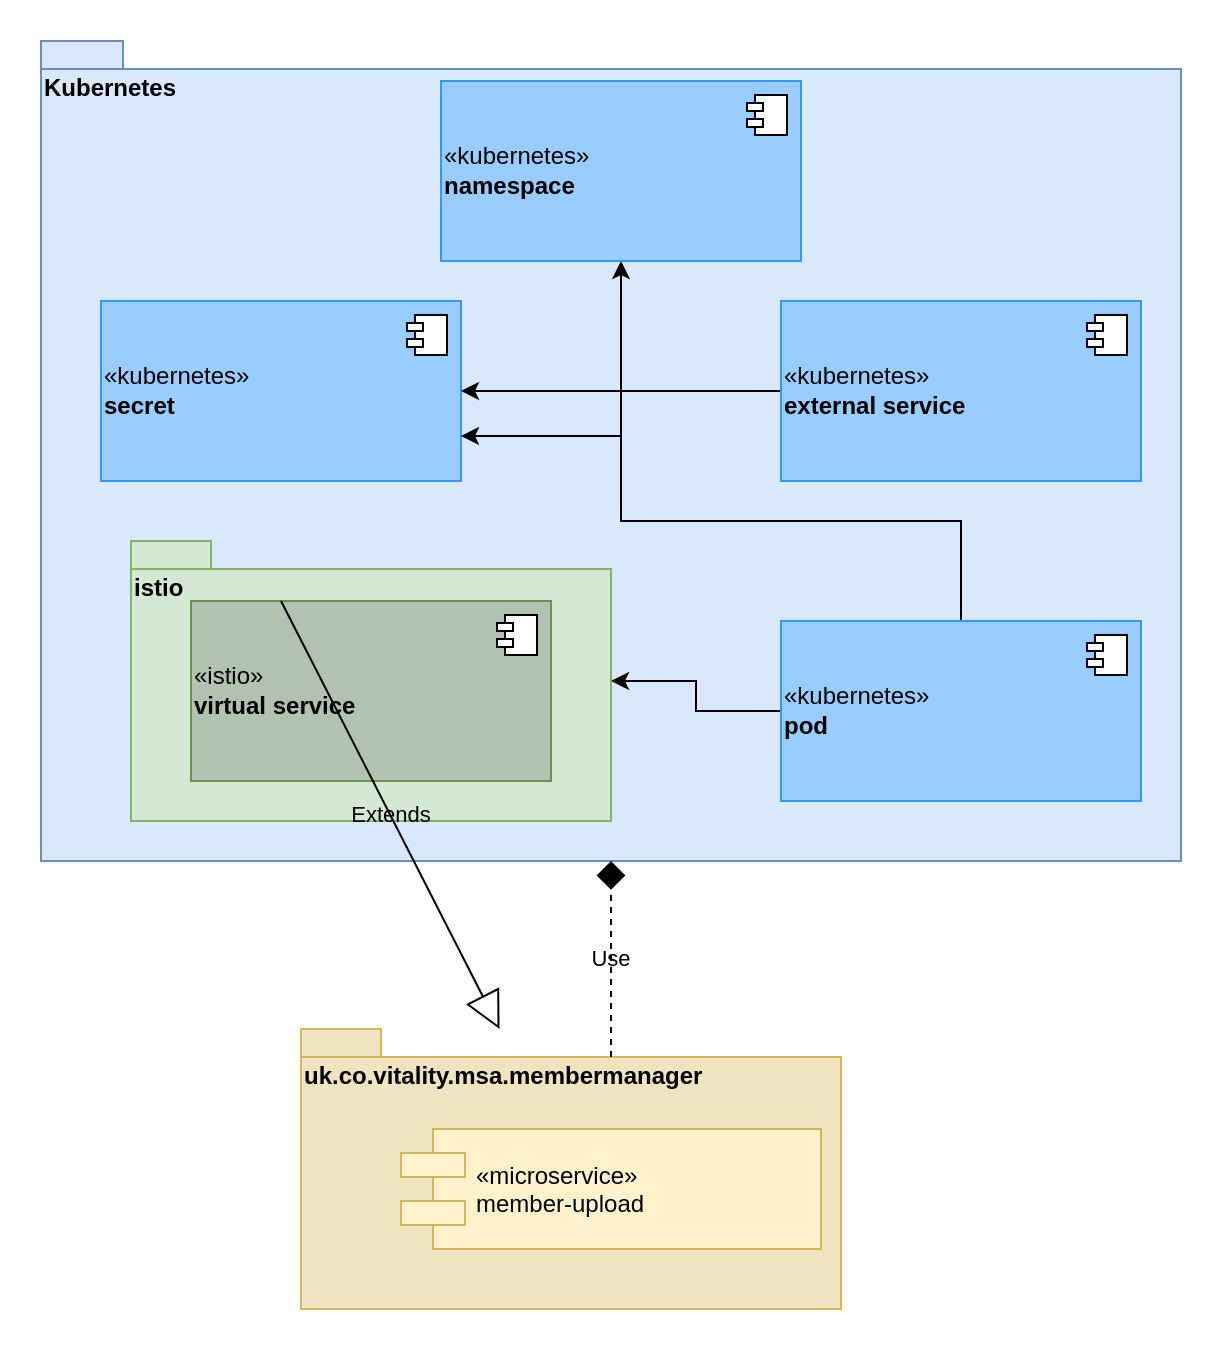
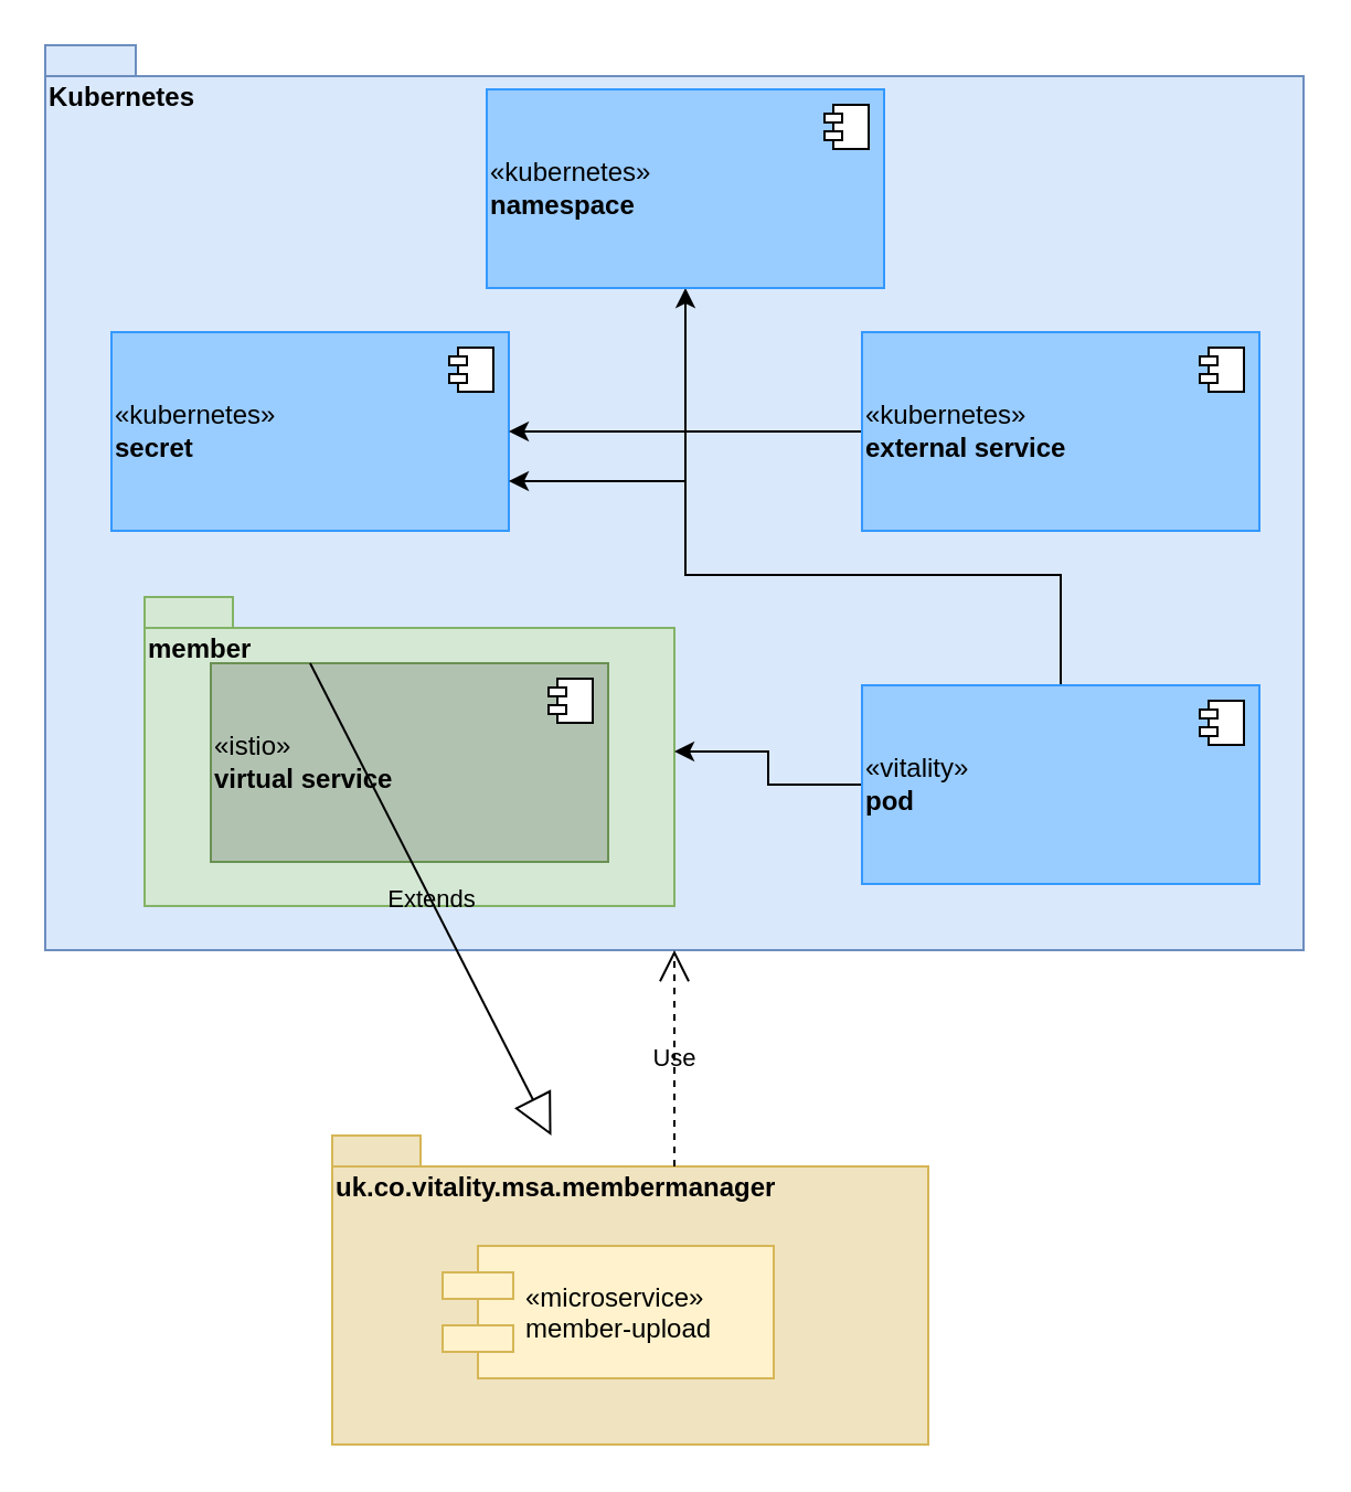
  <mxCell id="0" />
  <mxCell id="1" parent="0" />
  <mxCell id="2" value="Kubernetes" style="shape=folder;fontStyle=1;spacingTop=10;tabWidth=40;tabHeight=14;tabPosition=left;html=1;align=left;verticalAlign=top;fillColor=#dae8fc;strokeColor=#6c8ebf;" vertex="1" parent="1"><mxGeometry x="20" y="20" width="570" height="410" as="geometry" /></mxCell>
  <mxCell id="3" value="«kubernetes»&lt;br&gt;&lt;b&gt;secret&lt;/b&gt;" style="html=1;align=left;fillColor=#99CCFF;strokeColor=#3399FF;" vertex="1" parent="1"><mxGeometry x="50" y="150" width="180" height="90" as="geometry" /></mxCell>
  <mxCell id="4" value="" style="shape=component;jettyWidth=8;jettyHeight=4;" vertex="1" parent="3"><mxGeometry x="1" width="20" height="20" relative="1" as="geometry"><mxPoint x="-27" y="7" as="offset" /></mxGeometry></mxCell>
  <mxCell id="5" style="edgeStyle=orthogonalEdgeStyle;rounded=0;orthogonalLoop=1;jettySize=auto;html=1;" edge="1" parent="1" source="6" target="3"><mxGeometry relative="1" as="geometry" /></mxCell>
  <mxCell id="6" value="«kubernetes»&lt;br&gt;&lt;b&gt;external service&lt;/b&gt;" style="html=1;align=left;fillColor=#99CCFF;strokeColor=#3399FF;" vertex="1" parent="1"><mxGeometry x="390" y="150" width="180" height="90" as="geometry" /></mxCell>
  <mxCell id="7" value="" style="shape=component;jettyWidth=8;jettyHeight=4;" vertex="1" parent="6"><mxGeometry x="1" width="20" height="20" relative="1" as="geometry"><mxPoint x="-27" y="7" as="offset" /></mxGeometry></mxCell>
- <mxCell id="8" value="istio" style="shape=folder;fontStyle=1;spacingTop=10;tabWidth=40;tabHeight=14;tabPosition=left;html=1;align=left;verticalAlign=top;fillColor=#d5e8d4;strokeColor=#82b366;" vertex="1" parent="1"><mxGeometry x="65" y="270" width="240" height="140" as="geometry" /></mxCell>
+ <mxCell id="8" value="member" style="shape=folder;fontStyle=1;spacingTop=10;tabWidth=40;tabHeight=14;tabPosition=left;html=1;align=left;verticalAlign=top;fillColor=#d5e8d4;strokeColor=#82b366;" vertex="1" parent="1"><mxGeometry x="65" y="270" width="240" height="140" as="geometry" /></mxCell>
  <mxCell id="9" value="«istio»&lt;br&gt;&lt;b&gt;virtual service&lt;/b&gt;" style="html=1;align=left;fillColor=#B2C2B1;strokeColor=#6A9153;" vertex="1" parent="1"><mxGeometry x="95" y="300" width="180" height="90" as="geometry" /></mxCell>
  <mxCell id="10" value="" style="shape=component;jettyWidth=8;jettyHeight=4;" vertex="1" parent="9"><mxGeometry x="1" width="20" height="20" relative="1" as="geometry"><mxPoint x="-27" y="7" as="offset" /></mxGeometry></mxCell>
  <mxCell id="11" value="Extends" style="endArrow=block;endSize=16;endFill=0;html=1;exitX=0.25;exitY=0;exitDx=0;exitDy=0;labelBackgroundColor=none;" edge="1" parent="1" source="9" target="17"><mxGeometry width="160" relative="1" as="geometry"><mxPoint x="20" y="470" as="sourcePoint" /><mxPoint x="180" y="470" as="targetPoint" /></mxGeometry></mxCell>
  <mxCell id="12" style="edgeStyle=orthogonalEdgeStyle;rounded=0;orthogonalLoop=1;jettySize=auto;html=1;labelBackgroundColor=none;" edge="1" parent="1" source="15" target="8"><mxGeometry relative="1" as="geometry" /></mxCell>
  <mxCell id="13" style="edgeStyle=orthogonalEdgeStyle;rounded=0;orthogonalLoop=1;jettySize=auto;html=1;entryX=1;entryY=0.75;entryDx=0;entryDy=0;labelBackgroundColor=none;" edge="1" parent="1" source="15" target="3"><mxGeometry relative="1" as="geometry"><Array as="points"><mxPoint x="480" y="260" /><mxPoint x="310" y="260" /><mxPoint x="310" y="218" /></Array></mxGeometry></mxCell>
  <mxCell id="14" style="edgeStyle=orthogonalEdgeStyle;rounded=0;orthogonalLoop=1;jettySize=auto;html=1;entryX=0.5;entryY=1;entryDx=0;entryDy=0;labelBackgroundColor=none;" edge="1" parent="1" source="15" target="19"><mxGeometry relative="1" as="geometry"><Array as="points"><mxPoint x="480" y="260" /><mxPoint x="310" y="260" /></Array></mxGeometry></mxCell>
- <mxCell id="15" value="«kubernetes»&lt;br&gt;&lt;b&gt;pod&lt;/b&gt;" style="html=1;align=left;fillColor=#99CCFF;strokeColor=#3399FF;" vertex="1" parent="1"><mxGeometry x="390" y="310" width="180" height="90" as="geometry" /></mxCell>
+ <mxCell id="15" value="«vitality»&lt;br&gt;&lt;b&gt;pod&lt;/b&gt;" style="html=1;align=left;fillColor=#99CCFF;strokeColor=#3399FF;" vertex="1" parent="1"><mxGeometry x="390" y="310" width="180" height="90" as="geometry" /></mxCell>
  <mxCell id="16" value="" style="shape=component;jettyWidth=8;jettyHeight=4;" vertex="1" parent="15"><mxGeometry x="1" width="20" height="20" relative="1" as="geometry"><mxPoint x="-27" y="7" as="offset" /></mxGeometry></mxCell>
  <mxCell id="17" value="uk.co.vitality.msa.membermanager" style="shape=folder;fontStyle=1;spacingTop=10;tabWidth=40;tabHeight=14;tabPosition=left;html=1;strokeColor=#d6b656;fillColor=#F0E3C0;align=left;verticalAlign=top;" vertex="1" parent="1"><mxGeometry x="150" y="514" width="270" height="140" as="geometry" /></mxCell>
- <mxCell id="18" value="«microservice»&#10;member-upload" style="shape=component;align=left;spacingLeft=36;strokeColor=#d6b656;fillColor=#fff2cc;" vertex="1" parent="1"><mxGeometry x="200" y="564" width="210" height="60" as="geometry" /></mxCell>
+ <mxCell id="18" value="«microservice»&#10;member-upload" style="shape=component;align=left;spacingLeft=36;strokeColor=#d6b656;fillColor=#fff2cc;" vertex="1" parent="1"><mxGeometry x="200" y="564" width="150" height="60" as="geometry" /></mxCell>
  <mxCell id="19" value="«kubernetes»&lt;br&gt;&lt;b&gt;namespace&lt;/b&gt;" style="html=1;align=left;fillColor=#99CCFF;strokeColor=#3399FF;" vertex="1" parent="1"><mxGeometry x="220" y="40" width="180" height="90" as="geometry" /></mxCell>
  <mxCell id="20" value="" style="shape=component;jettyWidth=8;jettyHeight=4;" vertex="1" parent="19"><mxGeometry x="1" width="20" height="20" relative="1" as="geometry"><mxPoint x="-27" y="7" as="offset" /></mxGeometry></mxCell>
- <mxCell id="21" value="Use" style="endArrow=diamond;endSize=12;dashed=1;html=1;labelBackgroundColor=none;entryX=0.5;entryY=1;entryDx=0;entryDy=0;entryPerimeter=0;exitX=0;exitY=0;exitDx=155;exitDy=14;exitPerimeter=0;" edge="1" parent="1" source="17" target="2"><mxGeometry width="160" relative="1" as="geometry"><mxPoint x="130" y="710" as="sourcePoint" /><mxPoint x="290" y="710" as="targetPoint" /></mxGeometry></mxCell>
+ <mxCell id="21" value="Use" style="endArrow=open;endSize=12;dashed=1;html=1;labelBackgroundColor=none;entryX=0.5;entryY=1;entryDx=0;entryDy=0;entryPerimeter=0;exitX=0;exitY=0;exitDx=155;exitDy=14;exitPerimeter=0;" edge="1" parent="1" source="17" target="2"><mxGeometry width="160" relative="1" as="geometry"><mxPoint x="130" y="710" as="sourcePoint" /><mxPoint x="290" y="710" as="targetPoint" /></mxGeometry></mxCell>
